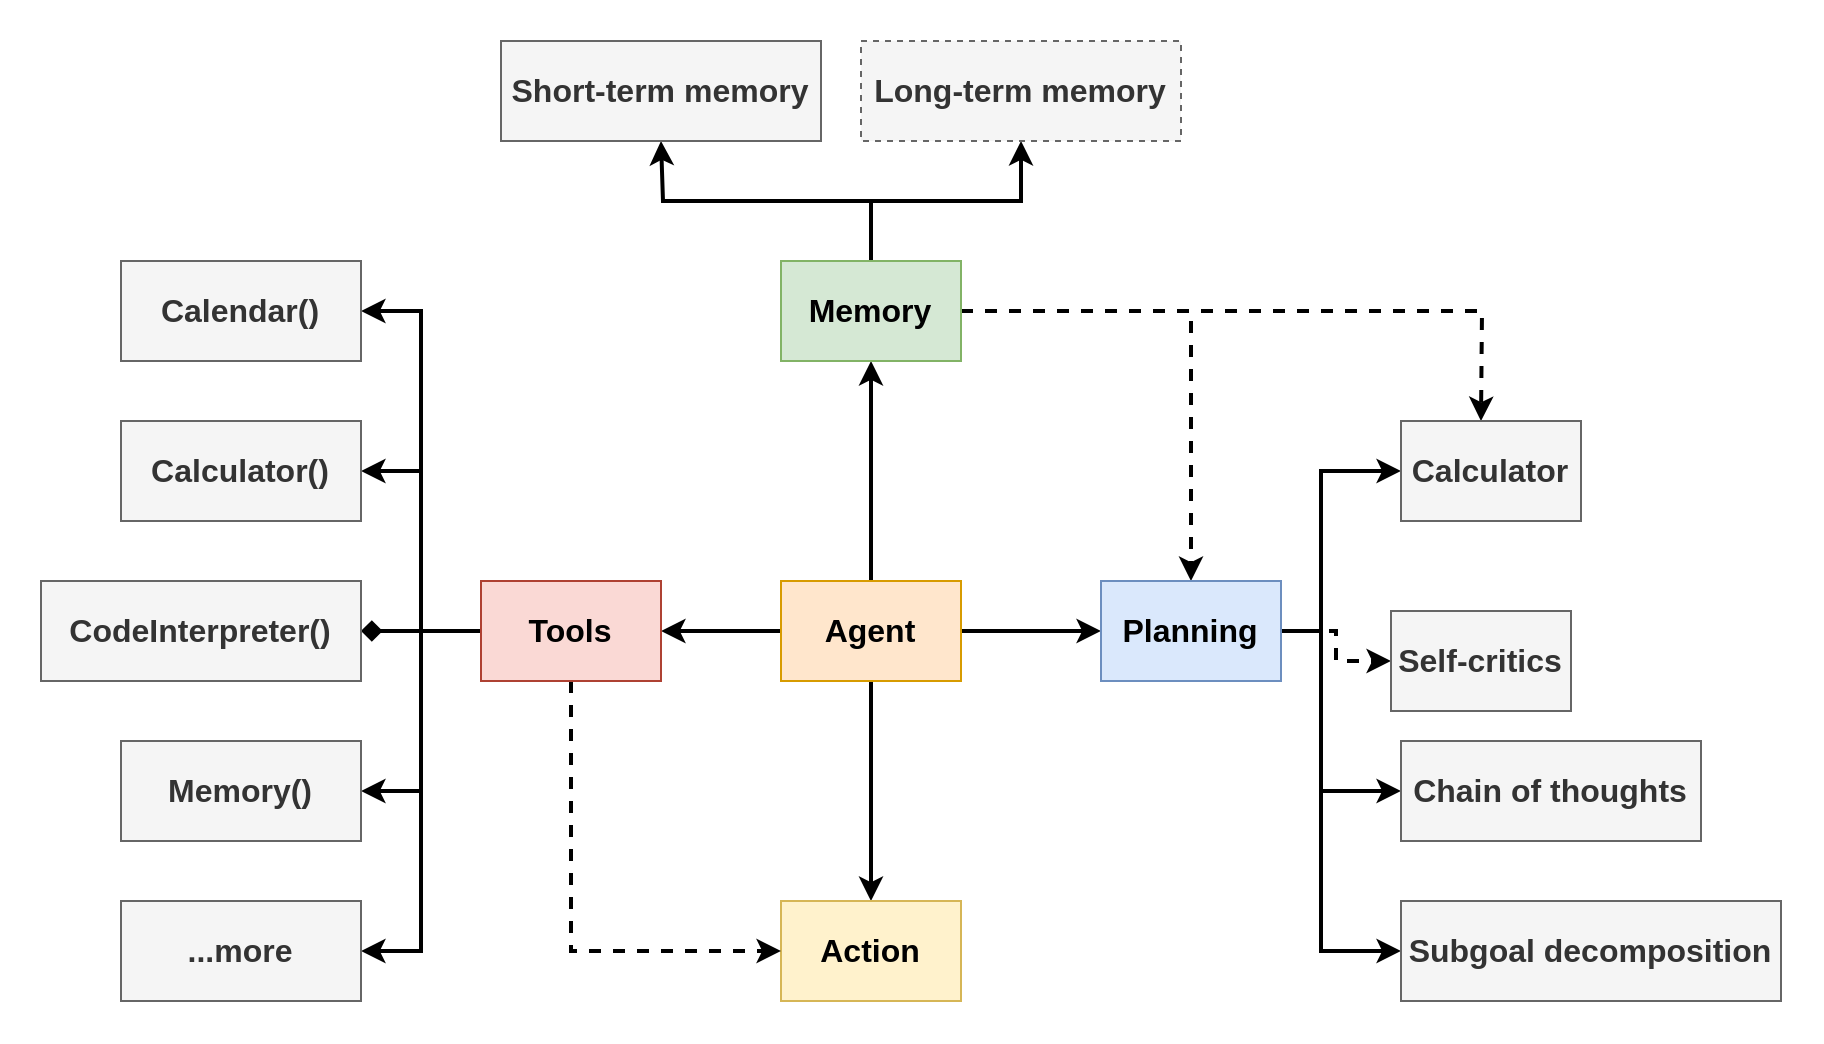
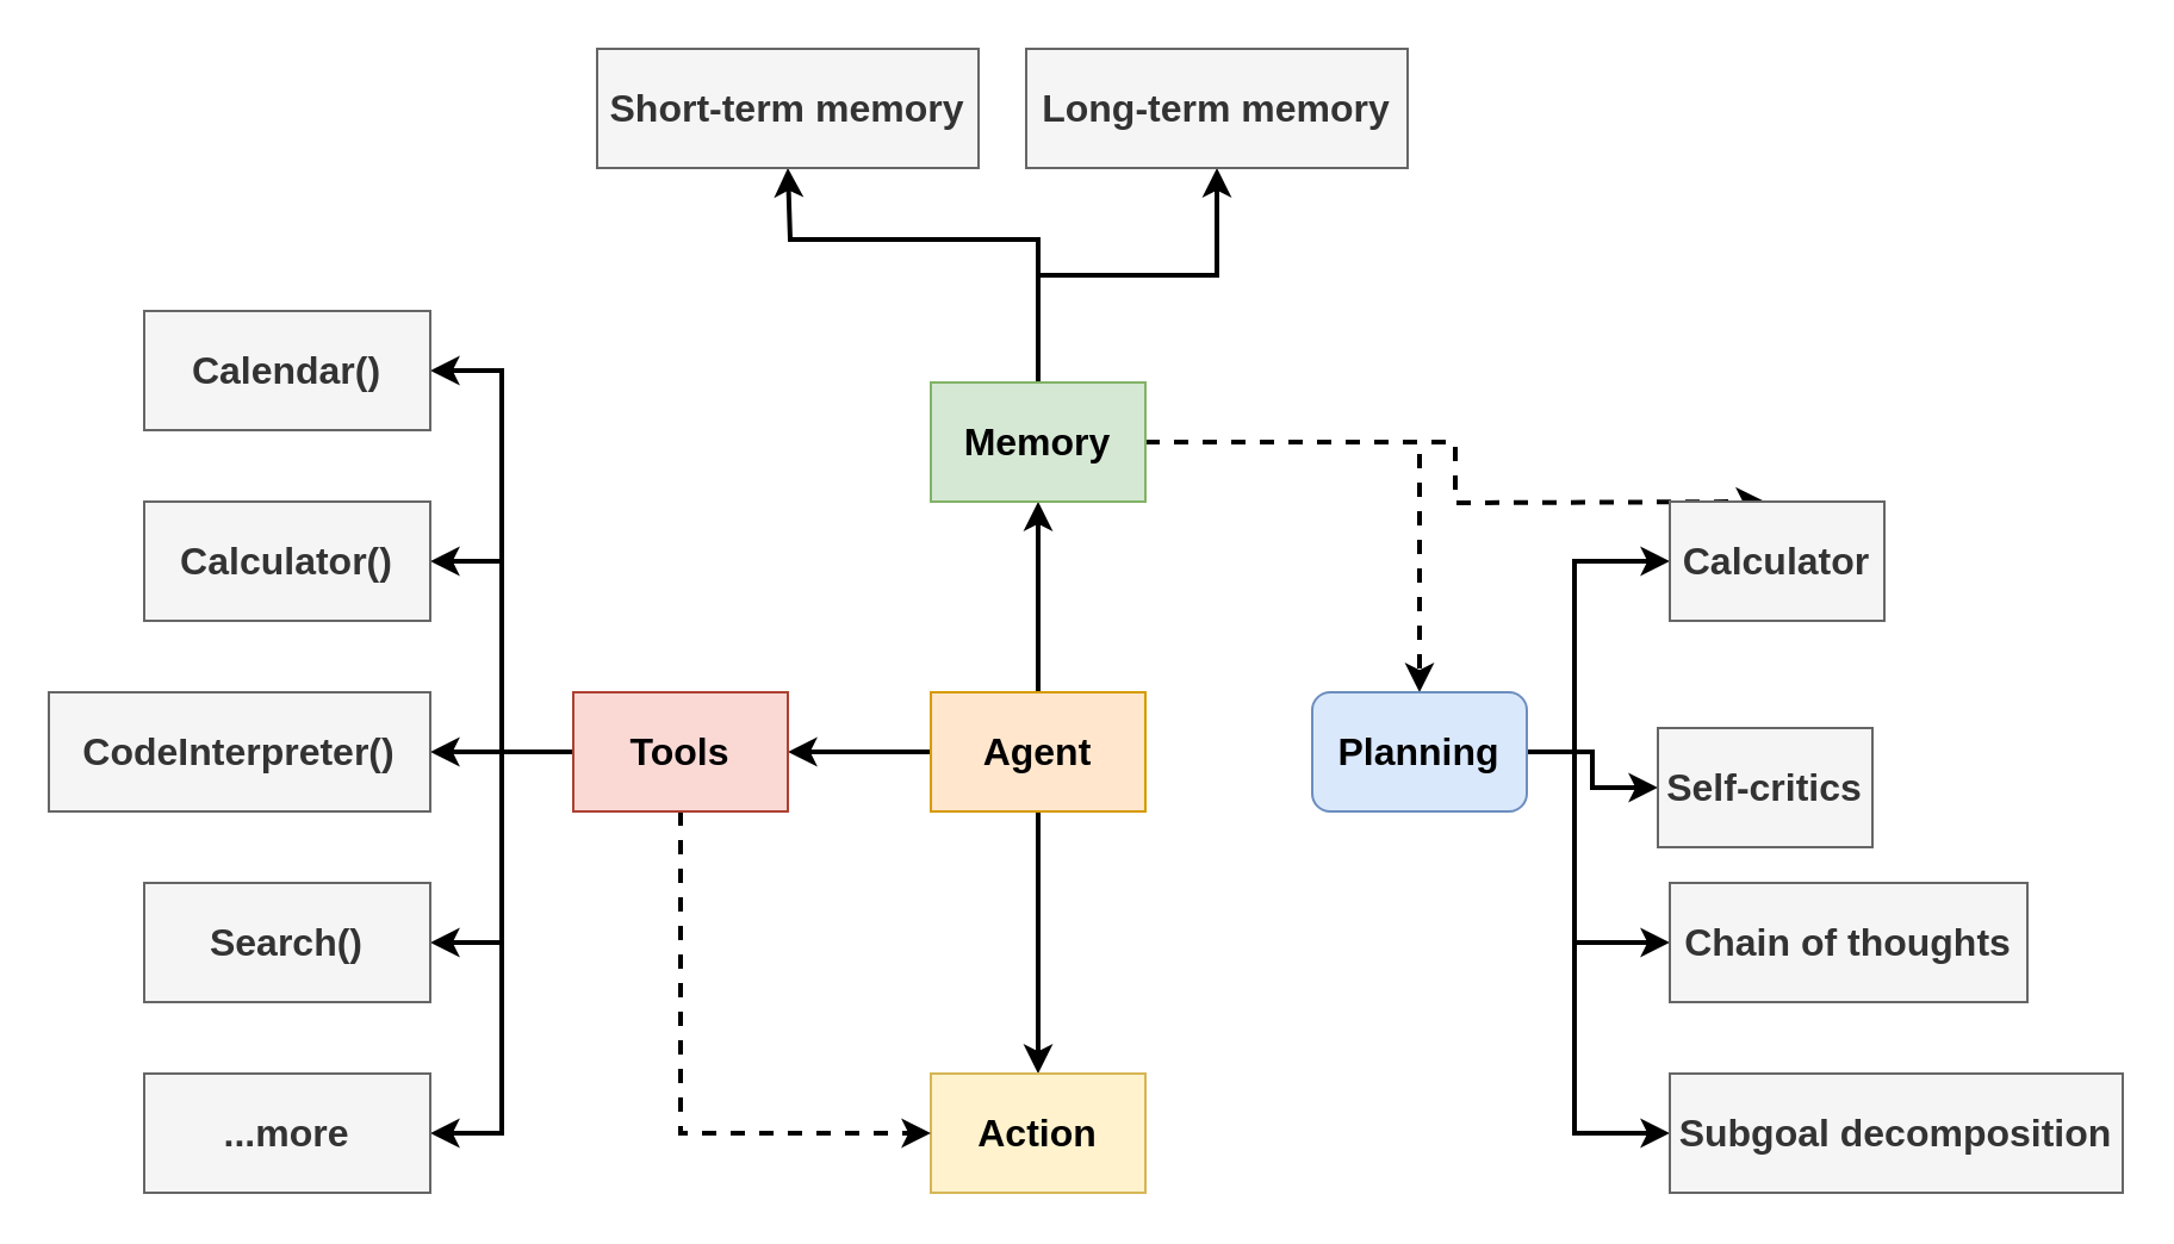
  <mxCell id="0" />
  <mxCell id="1" parent="0" />
  <mxCell id="2" value="" style="edgeStyle=orthogonalEdgeStyle;rounded=0;orthogonalLoop=1;jettySize=auto;html=1;strokeWidth=2;" edge="1" parent="1" source="6" target="11"><mxGeometry relative="1" as="geometry" /></mxCell>
  <mxCell id="3" value="" style="edgeStyle=orthogonalEdgeStyle;rounded=0;orthogonalLoop=1;jettySize=auto;html=1;strokeWidth=2;" edge="1" parent="1" source="6" target="24"><mxGeometry relative="1" as="geometry" /></mxCell>
- <mxCell id="4" value="" style="edgeStyle=orthogonalEdgeStyle;rounded=0;orthogonalLoop=1;jettySize=auto;html=1;strokeWidth=2;" edge="1" parent="1" source="6" target="16"><mxGeometry relative="1" as="geometry" /></mxCell>
  <mxCell id="5" value="" style="edgeStyle=orthogonalEdgeStyle;rounded=0;orthogonalLoop=1;jettySize=auto;html=1;strokeWidth=2;" edge="1" parent="1" source="6" target="17"><mxGeometry relative="1" as="geometry" /></mxCell>
  <mxCell id="6" value="&lt;font style=&quot;font-size: 16px;&quot;&gt;&lt;b&gt;Agent&lt;/b&gt;&lt;/font&gt;" style="rounded=0;whiteSpace=wrap;html=1;fillColor=#ffe6cc;strokeColor=#d79b00;" vertex="1" parent="1"><mxGeometry x="390" y="290" width="90" height="50" as="geometry" /></mxCell>
  <mxCell id="7" value="" style="edgeStyle=orthogonalEdgeStyle;rounded=0;orthogonalLoop=1;jettySize=auto;html=1;strokeWidth=2;dashed=1;" edge="1" parent="1" source="11"><mxGeometry relative="1" as="geometry"><mxPoint x="740" y="210" as="targetPoint" /></mxGeometry></mxCell>
  <mxCell id="8" value="" style="edgeStyle=orthogonalEdgeStyle;rounded=0;orthogonalLoop=1;jettySize=auto;html=1;entryX=0.5;entryY=0;entryDx=0;entryDy=0;strokeWidth=2;dashed=1;" edge="1" parent="1" source="11" target="16"><mxGeometry relative="1" as="geometry" /></mxCell>
  <mxCell id="9" value="" style="edgeStyle=orthogonalEdgeStyle;rounded=0;orthogonalLoop=1;jettySize=auto;html=1;strokeWidth=2;" edge="1" parent="1" source="11" target="26"><mxGeometry relative="1" as="geometry" /></mxCell>
  <mxCell id="10" value="" style="edgeStyle=orthogonalEdgeStyle;rounded=0;orthogonalLoop=1;jettySize=auto;html=1;strokeWidth=2;" edge="1" parent="1" source="11"><mxGeometry relative="1" as="geometry"><mxPoint x="330" y="70" as="targetPoint" /><Array as="points"><mxPoint x="435" y="100" /><mxPoint x="331" y="100" /></Array></mxGeometry></mxCell>
- <mxCell id="11" value="&lt;font style=&quot;font-size: 16px;&quot;&gt;&lt;b&gt;Memory&lt;/b&gt;&lt;/font&gt;" style="rounded=0;whiteSpace=wrap;html=1;fillColor=#d5e8d4;strokeColor=#82b366;" vertex="1" parent="1"><mxGeometry x="390" y="130" width="90" height="50" as="geometry" /></mxCell>
- <mxCell id="12" value="" style="edgeStyle=orthogonalEdgeStyle;rounded=0;orthogonalLoop=1;jettySize=auto;html=1;strokeWidth=2;dashed=1;" edge="1" parent="1" source="16" target="28"><mxGeometry relative="1" as="geometry" /></mxCell>
+ <mxCell id="11" value="&lt;font style=&quot;font-size: 16px;&quot;&gt;&lt;b&gt;Memory&lt;/b&gt;&lt;/font&gt;" style="rounded=0;whiteSpace=wrap;html=1;fillColor=#d5e8d4;strokeColor=#82b366;" vertex="1" parent="1"><mxGeometry x="390" y="160" width="90" height="50" as="geometry" /></mxCell>
+ <mxCell id="12" value="" style="edgeStyle=orthogonalEdgeStyle;rounded=0;orthogonalLoop=1;jettySize=auto;html=1;strokeWidth=2;" edge="1" parent="1" source="16" target="28"><mxGeometry relative="1" as="geometry" /></mxCell>
  <mxCell id="13" value="" style="edgeStyle=orthogonalEdgeStyle;rounded=0;orthogonalLoop=1;jettySize=auto;html=1;strokeWidth=2;" edge="1" parent="1" source="16"><mxGeometry relative="1" as="geometry"><mxPoint x="700" y="235" as="targetPoint" /><Array as="points"><mxPoint x="660" y="315" /><mxPoint x="660" y="235" /></Array></mxGeometry></mxCell>
  <mxCell id="14" value="" style="edgeStyle=orthogonalEdgeStyle;rounded=0;orthogonalLoop=1;jettySize=auto;html=1;strokeWidth=2;" edge="1" parent="1" source="16"><mxGeometry relative="1" as="geometry"><mxPoint x="700" y="395" as="targetPoint" /><Array as="points"><mxPoint x="660" y="315" /><mxPoint x="660" y="395" /></Array></mxGeometry></mxCell>
  <mxCell id="15" value="" style="edgeStyle=orthogonalEdgeStyle;rounded=0;orthogonalLoop=1;jettySize=auto;html=1;strokeWidth=2;" edge="1" parent="1" source="16"><mxGeometry relative="1" as="geometry"><mxPoint x="700" y="475" as="targetPoint" /><Array as="points"><mxPoint x="660" y="315" /><mxPoint x="660" y="475" /></Array></mxGeometry></mxCell>
- <mxCell id="16" value="&lt;font style=&quot;font-size: 16px;&quot;&gt;&lt;b&gt;Planning&lt;/b&gt;&lt;/font&gt;" style="rounded=0;whiteSpace=wrap;html=1;fillColor=#dae8fc;strokeColor=#6c8ebf;" vertex="1" parent="1"><mxGeometry x="550" y="290" width="90" height="50" as="geometry" /></mxCell>
+ <mxCell id="16" value="&lt;font style=&quot;font-size: 16px;&quot;&gt;&lt;b&gt;Planning&lt;/b&gt;&lt;/font&gt;" style="whiteSpace=wrap;html=1;fillColor=#dae8fc;strokeColor=#6c8ebf;rounded=1;" vertex="1" parent="1"><mxGeometry x="550" y="290" width="90" height="50" as="geometry" /></mxCell>
  <mxCell id="17" value="&lt;font style=&quot;font-size: 16px;&quot;&gt;&lt;b&gt;Action&lt;/b&gt;&lt;/font&gt;" style="rounded=0;whiteSpace=wrap;html=1;fillColor=#fff2cc;strokeColor=#d6b656;" vertex="1" parent="1"><mxGeometry x="390" y="450" width="90" height="50" as="geometry" /></mxCell>
  <mxCell id="18" value="" style="edgeStyle=orthogonalEdgeStyle;rounded=0;orthogonalLoop=1;jettySize=auto;html=1;dashed=1;strokeWidth=2;" edge="1" parent="1" source="24"><mxGeometry relative="1" as="geometry"><mxPoint x="390" y="475" as="targetPoint" /><Array as="points"><mxPoint x="285" y="475" /></Array></mxGeometry></mxCell>
- <mxCell id="19" value="" style="edgeStyle=orthogonalEdgeStyle;rounded=0;orthogonalLoop=1;jettySize=auto;html=1;strokeWidth=2;endArrow=diamond;" edge="1" parent="1" source="24" target="33"><mxGeometry relative="1" as="geometry" /></mxCell>
+ <mxCell id="19" value="" style="edgeStyle=orthogonalEdgeStyle;rounded=0;orthogonalLoop=1;jettySize=auto;html=1;strokeWidth=2;" edge="1" parent="1" source="24" target="33"><mxGeometry relative="1" as="geometry" /></mxCell>
  <mxCell id="20" value="" style="edgeStyle=orthogonalEdgeStyle;rounded=0;orthogonalLoop=1;jettySize=auto;html=1;strokeWidth=2;" edge="1" parent="1" source="24"><mxGeometry relative="1" as="geometry"><mxPoint x="180" y="155" as="targetPoint" /><Array as="points"><mxPoint x="210" y="315" /><mxPoint x="210" y="155" /></Array></mxGeometry></mxCell>
  <mxCell id="21" value="" style="edgeStyle=orthogonalEdgeStyle;rounded=0;orthogonalLoop=1;jettySize=auto;html=1;strokeWidth=2;" edge="1" parent="1" source="24"><mxGeometry relative="1" as="geometry"><mxPoint x="180" y="235" as="targetPoint" /><Array as="points"><mxPoint x="210" y="315" /><mxPoint x="210" y="235" /></Array></mxGeometry></mxCell>
  <mxCell id="22" value="" style="edgeStyle=orthogonalEdgeStyle;rounded=0;orthogonalLoop=1;jettySize=auto;html=1;strokeWidth=2;" edge="1" parent="1" source="24"><mxGeometry relative="1" as="geometry"><mxPoint x="180" y="395" as="targetPoint" /><Array as="points"><mxPoint x="210" y="315" /><mxPoint x="210" y="395" /></Array></mxGeometry></mxCell>
  <mxCell id="23" value="" style="edgeStyle=orthogonalEdgeStyle;rounded=0;orthogonalLoop=1;jettySize=auto;html=1;strokeWidth=2;" edge="1" parent="1" source="24"><mxGeometry relative="1" as="geometry"><mxPoint x="180" y="475" as="targetPoint" /><Array as="points"><mxPoint x="210" y="315" /><mxPoint x="210" y="475" /></Array></mxGeometry></mxCell>
  <mxCell id="24" value="&lt;font style=&quot;font-size: 16px;&quot;&gt;&lt;b&gt;Tools&lt;/b&gt;&lt;/font&gt;" style="rounded=0;whiteSpace=wrap;html=1;fillColor=#fad9d5;strokeColor=#ae4132;" vertex="1" parent="1"><mxGeometry x="240" y="290" width="90" height="50" as="geometry" /></mxCell>
  <mxCell id="25" value="&lt;font style=&quot;font-size: 16px;&quot;&gt;&lt;b&gt;Short-term memory&lt;/b&gt;&lt;/font&gt;" style="rounded=0;whiteSpace=wrap;html=1;fillColor=#f5f5f5;fontColor=#333333;strokeColor=#666666;" vertex="1" parent="1"><mxGeometry x="250" y="20" width="160" height="50" as="geometry" /></mxCell>
- <mxCell id="26" value="&lt;font style=&quot;font-size: 16px;&quot;&gt;&lt;b&gt;Long-term memory&lt;/b&gt;&lt;/font&gt;" style="rounded=0;whiteSpace=wrap;html=1;fillColor=#f5f5f5;fontColor=#333333;strokeColor=#666666;dashed=1;" vertex="1" parent="1"><mxGeometry x="430" y="20" width="160" height="50" as="geometry" /></mxCell>
+ <mxCell id="26" value="&lt;font style=&quot;font-size: 16px;&quot;&gt;&lt;b&gt;Long-term memory&lt;/b&gt;&lt;/font&gt;" style="rounded=0;whiteSpace=wrap;html=1;fillColor=#f5f5f5;fontColor=#333333;strokeColor=#666666;" vertex="1" parent="1"><mxGeometry x="430" y="20" width="160" height="50" as="geometry" /></mxCell>
  <mxCell id="27" value="&lt;font style=&quot;font-size: 16px;&quot;&gt;&lt;b&gt;Calculator&lt;/b&gt;&lt;/font&gt;" style="rounded=0;whiteSpace=wrap;html=1;fillColor=#f5f5f5;fontColor=#333333;strokeColor=#666666;" vertex="1" parent="1"><mxGeometry x="700" y="210" width="90" height="50" as="geometry" /></mxCell>
  <mxCell id="28" value="&lt;font style=&quot;font-size: 16px;&quot;&gt;&lt;b&gt;Self-critics&lt;/b&gt;&lt;/font&gt;" style="rounded=0;whiteSpace=wrap;html=1;fillColor=#f5f5f5;fontColor=#333333;strokeColor=#666666;" vertex="1" parent="1"><mxGeometry x="695" y="305" width="90" height="50" as="geometry" /></mxCell>
  <mxCell id="29" value="&lt;font style=&quot;font-size: 16px;&quot;&gt;&lt;b&gt;Chain of thoughts&lt;/b&gt;&lt;/font&gt;" style="rounded=0;whiteSpace=wrap;html=1;fillColor=#f5f5f5;fontColor=#333333;strokeColor=#666666;" vertex="1" parent="1"><mxGeometry x="700" y="370" width="150" height="50" as="geometry" /></mxCell>
  <mxCell id="30" value="&lt;font style=&quot;font-size: 16px;&quot;&gt;&lt;b&gt;Subgoal decomposition&lt;/b&gt;&lt;/font&gt;" style="rounded=0;whiteSpace=wrap;html=1;fillColor=#f5f5f5;fontColor=#333333;strokeColor=#666666;" vertex="1" parent="1"><mxGeometry x="700" y="450" width="190" height="50" as="geometry" /></mxCell>
  <mxCell id="31" value="&lt;font style=&quot;font-size: 16px;&quot;&gt;&lt;b&gt;Calendar()&lt;/b&gt;&lt;/font&gt;" style="rounded=0;whiteSpace=wrap;html=1;fillColor=#f5f5f5;fontColor=#333333;strokeColor=#666666;" vertex="1" parent="1"><mxGeometry x="60" y="130" width="120" height="50" as="geometry" /></mxCell>
  <mxCell id="32" value="&lt;font style=&quot;font-size: 16px;&quot;&gt;&lt;b&gt;Calculator()&lt;/b&gt;&lt;/font&gt;" style="rounded=0;whiteSpace=wrap;html=1;fillColor=#f5f5f5;fontColor=#333333;strokeColor=#666666;" vertex="1" parent="1"><mxGeometry x="60" y="210" width="120" height="50" as="geometry" /></mxCell>
  <mxCell id="33" value="&lt;font style=&quot;font-size: 16px;&quot;&gt;&lt;b&gt;CodeInterpreter()&lt;/b&gt;&lt;/font&gt;" style="rounded=0;whiteSpace=wrap;html=1;fillColor=#f5f5f5;fontColor=#333333;strokeColor=#666666;" vertex="1" parent="1"><mxGeometry x="20" y="290" width="160" height="50" as="geometry" /></mxCell>
- <mxCell id="34" value="&lt;font style=&quot;font-size: 16px;&quot;&gt;&lt;b&gt;Memory()&lt;/b&gt;&lt;/font&gt;" style="rounded=0;whiteSpace=wrap;html=1;fillColor=#f5f5f5;fontColor=#333333;strokeColor=#666666;" vertex="1" parent="1"><mxGeometry x="60" y="370" width="120" height="50" as="geometry" /></mxCell>
+ <mxCell id="34" value="&lt;font style=&quot;font-size: 16px;&quot;&gt;&lt;b&gt;Search()&lt;/b&gt;&lt;/font&gt;" style="rounded=0;whiteSpace=wrap;html=1;fillColor=#f5f5f5;fontColor=#333333;strokeColor=#666666;" vertex="1" parent="1"><mxGeometry x="60" y="370" width="120" height="50" as="geometry" /></mxCell>
  <mxCell id="35" value="&lt;font style=&quot;font-size: 16px;&quot;&gt;&lt;b&gt;...more&lt;/b&gt;&lt;/font&gt;" style="rounded=0;whiteSpace=wrap;html=1;fillColor=#f5f5f5;fontColor=#333333;strokeColor=#666666;" vertex="1" parent="1"><mxGeometry x="60" y="450" width="120" height="50" as="geometry" /></mxCell>
